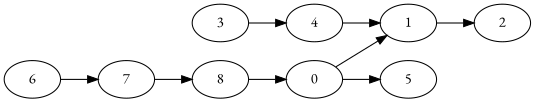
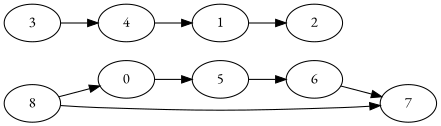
  digraph {
    fontname="EB Garamond"
    rankdir=LR
    node [fontname="EB Garamond" props="{a}"]
    edge [fontname="EB Garamond"]
    0 [props="{p,a}"]
    1 [props="{p}"]
    5
    2 [props="{q}"]
    6
    3 [props=""]
    4 [props="{p}"]
    7
    8
-   0 -> 1
    0 -> 5
    1 -> 2
+   5 -> 6
    6 -> 7
    3 -> 4
    4 -> 1
-   7 -> 8
+   8 -> 7
    8 -> 0
  }
